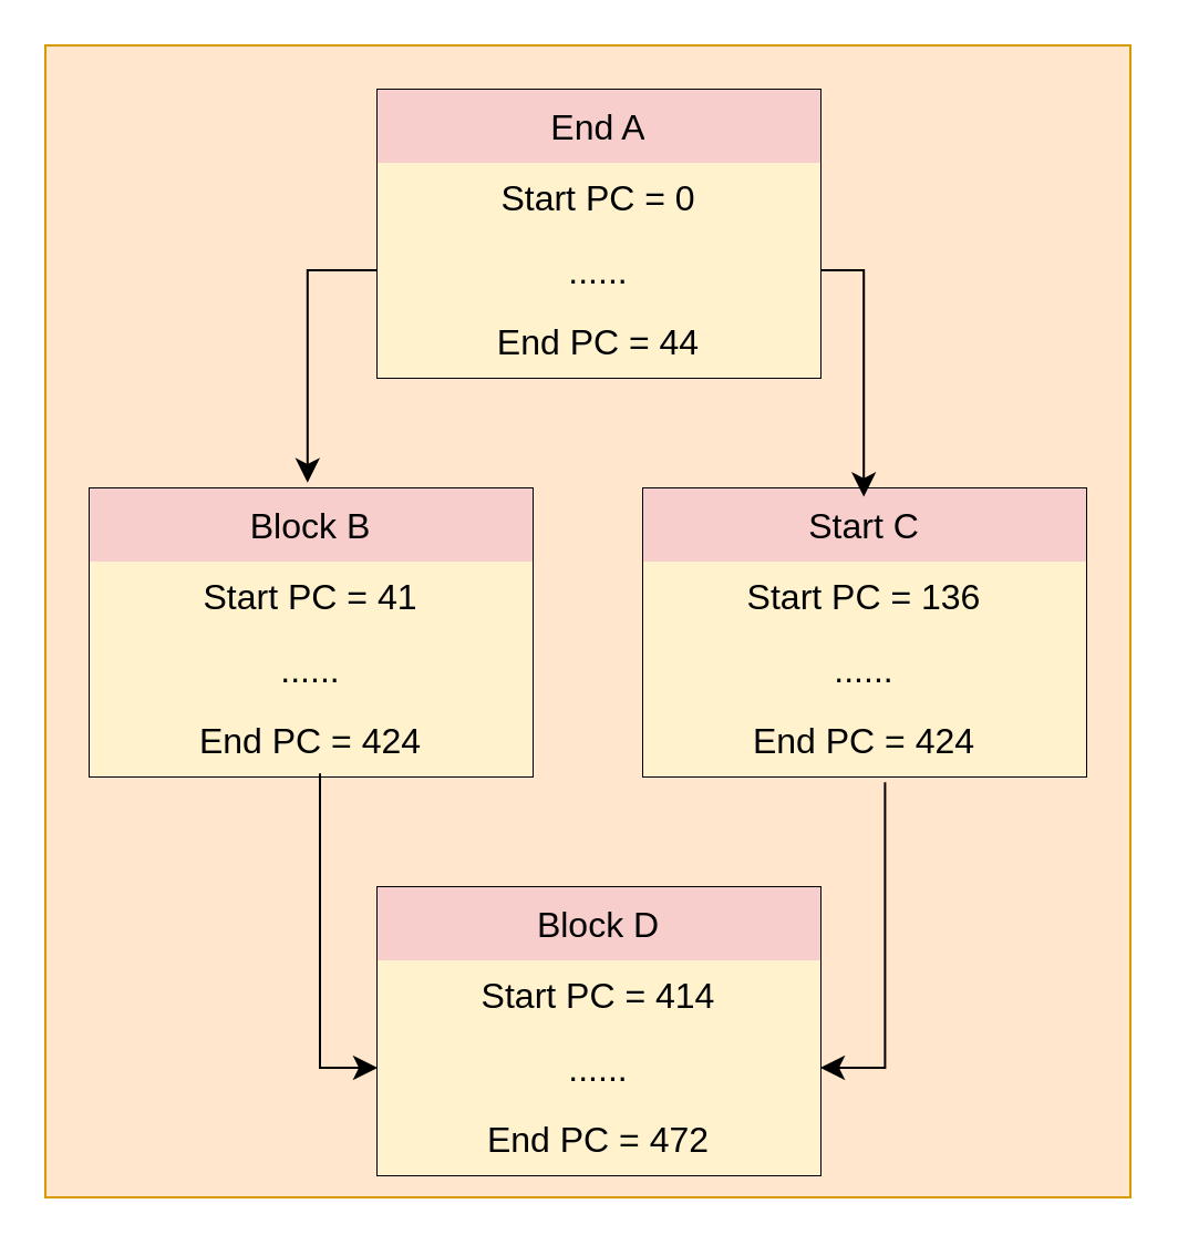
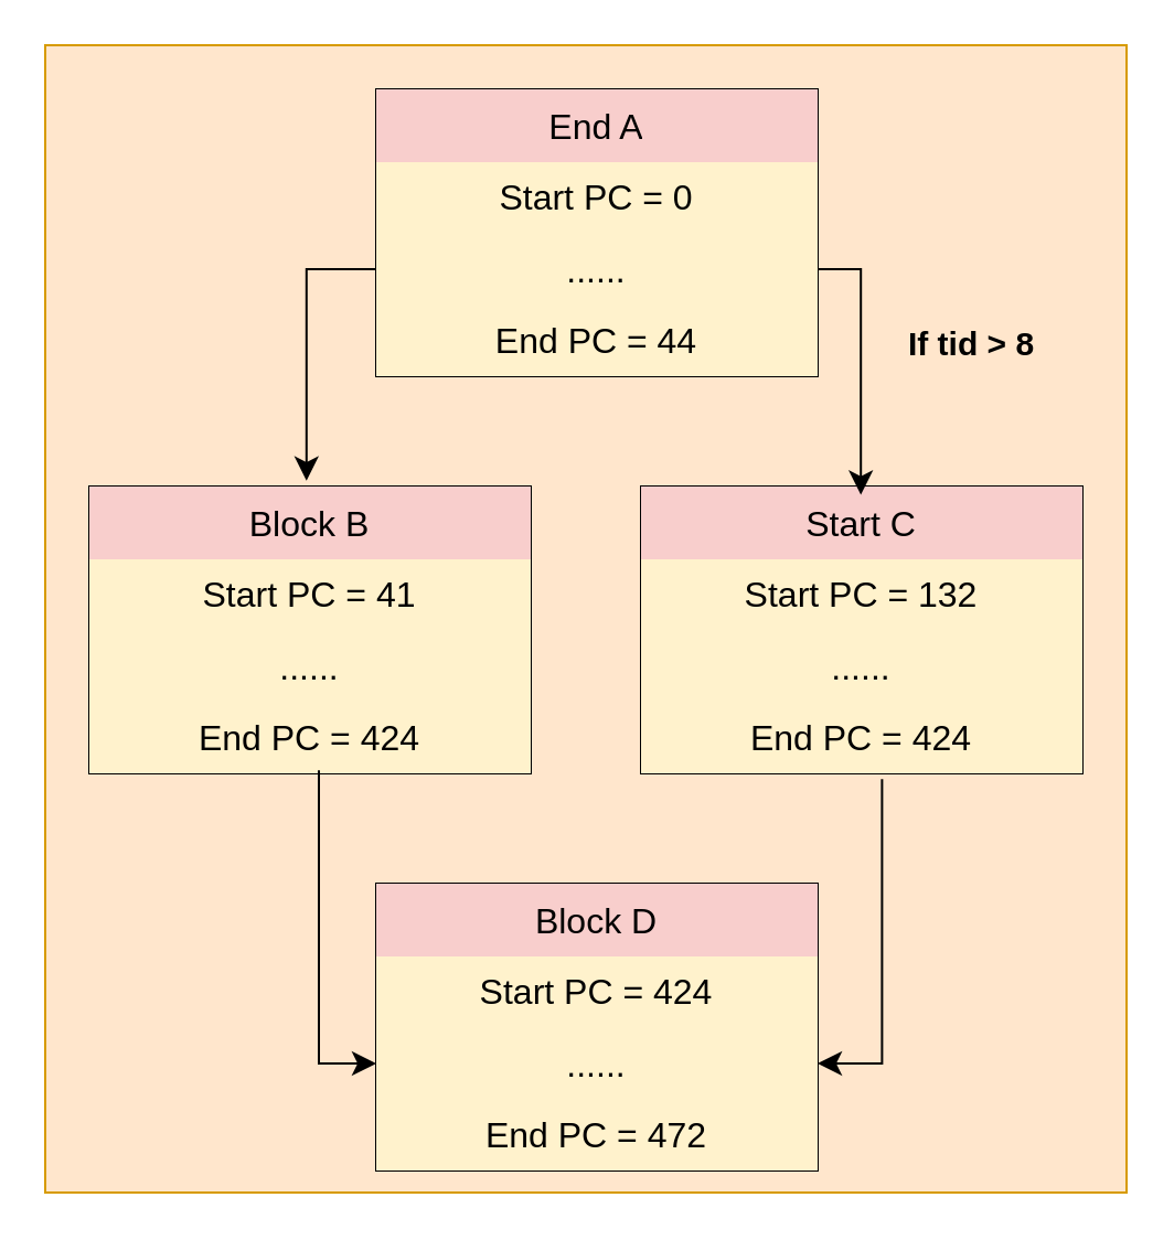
  <mxCell id="0" />
  <mxCell id="1" parent="0" />
  <mxCell id="2" value="" style="rounded=0;whiteSpace=wrap;html=1;fillColor=#ffe6cc;strokeColor=#d79b00;" vertex="1" parent="1"><mxGeometry x="20" y="20" width="490" height="520" as="geometry" /></mxCell>
  <mxCell id="3" value="" style="shape=table;startSize=0;container=1;collapsible=0;childLayout=tableLayout;fontSize=16;" vertex="1" parent="1"><mxGeometry x="170" y="40" width="200" height="130" as="geometry" /></mxCell>
  <mxCell id="4" style="shape=tableRow;horizontal=0;startSize=0;swimlaneHead=0;swimlaneBody=0;strokeColor=inherit;top=0;left=0;bottom=0;right=0;collapsible=0;dropTarget=0;fillColor=none;points=[[0,0.5],[1,0.5]];portConstraint=eastwest;fontSize=16;" vertex="1" parent="3"><mxGeometry width="200" height="33" as="geometry" /></mxCell>
  <mxCell id="5" value="End A" style="shape=partialRectangle;html=1;whiteSpace=wrap;connectable=0;strokeColor=#b85450;overflow=hidden;fillColor=#f8cecc;top=0;left=0;bottom=0;right=0;pointerEvents=1;fontSize=16;" vertex="1" parent="4"><mxGeometry width="200" height="33" as="geometry"><mxRectangle width="200" height="33" as="alternateBounds" /></mxGeometry></mxCell>
  <mxCell id="6" value="" style="shape=tableRow;horizontal=0;startSize=0;swimlaneHead=0;swimlaneBody=0;strokeColor=inherit;top=0;left=0;bottom=0;right=0;collapsible=0;dropTarget=0;fillColor=none;points=[[0,0.5],[1,0.5]];portConstraint=eastwest;fontSize=16;" vertex="1" parent="3"><mxGeometry y="33" width="200" height="32" as="geometry" /></mxCell>
  <mxCell id="7" value="Start PC = 0" style="shape=partialRectangle;html=1;whiteSpace=wrap;connectable=0;strokeColor=#d6b656;overflow=hidden;fillColor=#fff2cc;top=0;left=0;bottom=0;right=0;pointerEvents=1;fontSize=16;" vertex="1" parent="6"><mxGeometry width="200" height="32" as="geometry"><mxRectangle width="200" height="32" as="alternateBounds" /></mxGeometry></mxCell>
  <mxCell id="8" value="" style="shape=tableRow;horizontal=0;startSize=0;swimlaneHead=0;swimlaneBody=0;strokeColor=inherit;top=0;left=0;bottom=0;right=0;collapsible=0;dropTarget=0;fillColor=none;points=[[0,0.5],[1,0.5]];portConstraint=eastwest;fontSize=16;" vertex="1" parent="3"><mxGeometry y="65" width="200" height="33" as="geometry" /></mxCell>
  <mxCell id="9" value="......" style="shape=partialRectangle;html=1;whiteSpace=wrap;connectable=0;strokeColor=#d6b656;overflow=hidden;fillColor=#fff2cc;top=0;left=0;bottom=0;right=0;pointerEvents=1;fontSize=16;" vertex="1" parent="8"><mxGeometry width="200" height="33" as="geometry"><mxRectangle width="200" height="33" as="alternateBounds" /></mxGeometry></mxCell>
  <mxCell id="10" style="shape=tableRow;horizontal=0;startSize=0;swimlaneHead=0;swimlaneBody=0;strokeColor=inherit;top=0;left=0;bottom=0;right=0;collapsible=0;dropTarget=0;fillColor=none;points=[[0,0.5],[1,0.5]];portConstraint=eastwest;fontSize=16;" vertex="1" parent="3"><mxGeometry y="98" width="200" height="32" as="geometry" /></mxCell>
  <mxCell id="11" value="End&amp;nbsp;PC = 44" style="shape=partialRectangle;html=1;whiteSpace=wrap;connectable=0;strokeColor=#d6b656;overflow=hidden;fillColor=#fff2cc;top=0;left=0;bottom=0;right=0;pointerEvents=1;fontSize=16;" vertex="1" parent="10"><mxGeometry width="200" height="32" as="geometry"><mxRectangle width="200" height="32" as="alternateBounds" /></mxGeometry></mxCell>
  <mxCell id="12" value="" style="shape=table;startSize=0;container=1;collapsible=0;childLayout=tableLayout;fontSize=16;" vertex="1" parent="1"><mxGeometry x="40" y="220" width="200" height="130" as="geometry" /></mxCell>
  <mxCell id="13" style="shape=tableRow;horizontal=0;startSize=0;swimlaneHead=0;swimlaneBody=0;strokeColor=inherit;top=0;left=0;bottom=0;right=0;collapsible=0;dropTarget=0;fillColor=none;points=[[0,0.5],[1,0.5]];portConstraint=eastwest;fontSize=16;" vertex="1" parent="12"><mxGeometry width="200" height="33" as="geometry" /></mxCell>
  <mxCell id="14" value="Block B" style="shape=partialRectangle;html=1;whiteSpace=wrap;connectable=0;strokeColor=#b85450;overflow=hidden;fillColor=#f8cecc;top=0;left=0;bottom=0;right=0;pointerEvents=1;fontSize=16;" vertex="1" parent="13"><mxGeometry width="200" height="33" as="geometry"><mxRectangle width="200" height="33" as="alternateBounds" /></mxGeometry></mxCell>
  <mxCell id="15" value="" style="shape=tableRow;horizontal=0;startSize=0;swimlaneHead=0;swimlaneBody=0;strokeColor=inherit;top=0;left=0;bottom=0;right=0;collapsible=0;dropTarget=0;fillColor=none;points=[[0,0.5],[1,0.5]];portConstraint=eastwest;fontSize=16;" vertex="1" parent="12"><mxGeometry y="33" width="200" height="32" as="geometry" /></mxCell>
  <mxCell id="16" value="Start&amp;nbsp;PC = 41" style="shape=partialRectangle;html=1;whiteSpace=wrap;connectable=0;strokeColor=#d6b656;overflow=hidden;fillColor=#fff2cc;top=0;left=0;bottom=0;right=0;pointerEvents=1;fontSize=16;" vertex="1" parent="15"><mxGeometry width="200" height="32" as="geometry"><mxRectangle width="200" height="32" as="alternateBounds" /></mxGeometry></mxCell>
  <mxCell id="17" value="" style="shape=tableRow;horizontal=0;startSize=0;swimlaneHead=0;swimlaneBody=0;strokeColor=inherit;top=0;left=0;bottom=0;right=0;collapsible=0;dropTarget=0;fillColor=none;points=[[0,0.5],[1,0.5]];portConstraint=eastwest;fontSize=16;" vertex="1" parent="12"><mxGeometry y="65" width="200" height="33" as="geometry" /></mxCell>
  <mxCell id="18" value="......" style="shape=partialRectangle;html=1;whiteSpace=wrap;connectable=0;strokeColor=#d6b656;overflow=hidden;fillColor=#fff2cc;top=0;left=0;bottom=0;right=0;pointerEvents=1;fontSize=16;" vertex="1" parent="17"><mxGeometry width="200" height="33" as="geometry"><mxRectangle width="200" height="33" as="alternateBounds" /></mxGeometry></mxCell>
  <mxCell id="19" style="shape=tableRow;horizontal=0;startSize=0;swimlaneHead=0;swimlaneBody=0;strokeColor=inherit;top=0;left=0;bottom=0;right=0;collapsible=0;dropTarget=0;fillColor=none;points=[[0,0.5],[1,0.5]];portConstraint=eastwest;fontSize=16;" vertex="1" parent="12"><mxGeometry y="98" width="200" height="32" as="geometry" /></mxCell>
  <mxCell id="20" value="End&amp;nbsp;PC = 424" style="shape=partialRectangle;html=1;whiteSpace=wrap;connectable=0;strokeColor=#d6b656;overflow=hidden;fillColor=#fff2cc;top=0;left=0;bottom=0;right=0;pointerEvents=1;fontSize=16;" vertex="1" parent="19"><mxGeometry width="200" height="32" as="geometry"><mxRectangle width="200" height="32" as="alternateBounds" /></mxGeometry></mxCell>
  <mxCell id="21" value="" style="shape=table;startSize=0;container=1;collapsible=0;childLayout=tableLayout;fontSize=16;" vertex="1" parent="1"><mxGeometry x="290" y="220" width="200" height="130" as="geometry" /></mxCell>
  <mxCell id="22" style="shape=tableRow;horizontal=0;startSize=0;swimlaneHead=0;swimlaneBody=0;strokeColor=inherit;top=0;left=0;bottom=0;right=0;collapsible=0;dropTarget=0;fillColor=none;points=[[0,0.5],[1,0.5]];portConstraint=eastwest;fontSize=16;" vertex="1" parent="21"><mxGeometry width="200" height="33" as="geometry" /></mxCell>
  <mxCell id="23" value="Start C" style="shape=partialRectangle;html=1;whiteSpace=wrap;connectable=0;strokeColor=#b85450;overflow=hidden;fillColor=#f8cecc;top=0;left=0;bottom=0;right=0;pointerEvents=1;fontSize=16;" vertex="1" parent="22"><mxGeometry width="200" height="33" as="geometry"><mxRectangle width="200" height="33" as="alternateBounds" /></mxGeometry></mxCell>
  <mxCell id="24" value="" style="shape=tableRow;horizontal=0;startSize=0;swimlaneHead=0;swimlaneBody=0;strokeColor=inherit;top=0;left=0;bottom=0;right=0;collapsible=0;dropTarget=0;fillColor=none;points=[[0,0.5],[1,0.5]];portConstraint=eastwest;fontSize=16;" vertex="1" parent="21"><mxGeometry y="33" width="200" height="32" as="geometry" /></mxCell>
- <mxCell id="25" value="Start&amp;nbsp;PC = 136" style="shape=partialRectangle;html=1;whiteSpace=wrap;connectable=0;strokeColor=#d6b656;overflow=hidden;fillColor=#fff2cc;top=0;left=0;bottom=0;right=0;pointerEvents=1;fontSize=16;" vertex="1" parent="24"><mxGeometry width="200" height="32" as="geometry"><mxRectangle width="200" height="32" as="alternateBounds" /></mxGeometry></mxCell>
+ <mxCell id="25" value="Start&amp;nbsp;PC = 132" style="shape=partialRectangle;html=1;whiteSpace=wrap;connectable=0;strokeColor=#d6b656;overflow=hidden;fillColor=#fff2cc;top=0;left=0;bottom=0;right=0;pointerEvents=1;fontSize=16;" vertex="1" parent="24"><mxGeometry width="200" height="32" as="geometry"><mxRectangle width="200" height="32" as="alternateBounds" /></mxGeometry></mxCell>
  <mxCell id="26" value="" style="shape=tableRow;horizontal=0;startSize=0;swimlaneHead=0;swimlaneBody=0;strokeColor=inherit;top=0;left=0;bottom=0;right=0;collapsible=0;dropTarget=0;fillColor=none;points=[[0,0.5],[1,0.5]];portConstraint=eastwest;fontSize=16;" vertex="1" parent="21"><mxGeometry y="65" width="200" height="33" as="geometry" /></mxCell>
  <mxCell id="27" value="......" style="shape=partialRectangle;html=1;whiteSpace=wrap;connectable=0;strokeColor=#d6b656;overflow=hidden;fillColor=#fff2cc;top=0;left=0;bottom=0;right=0;pointerEvents=1;fontSize=16;" vertex="1" parent="26"><mxGeometry width="200" height="33" as="geometry"><mxRectangle width="200" height="33" as="alternateBounds" /></mxGeometry></mxCell>
  <mxCell id="28" style="shape=tableRow;horizontal=0;startSize=0;swimlaneHead=0;swimlaneBody=0;strokeColor=inherit;top=0;left=0;bottom=0;right=0;collapsible=0;dropTarget=0;fillColor=none;points=[[0,0.5],[1,0.5]];portConstraint=eastwest;fontSize=16;" vertex="1" parent="21"><mxGeometry y="98" width="200" height="32" as="geometry" /></mxCell>
  <mxCell id="29" value="End&amp;nbsp;PC = 424" style="shape=partialRectangle;html=1;whiteSpace=wrap;connectable=0;strokeColor=#d6b656;overflow=hidden;fillColor=#fff2cc;top=0;left=0;bottom=0;right=0;pointerEvents=1;fontSize=16;" vertex="1" parent="28"><mxGeometry width="200" height="32" as="geometry"><mxRectangle width="200" height="32" as="alternateBounds" /></mxGeometry></mxCell>
  <mxCell id="30" value="" style="shape=table;startSize=0;container=1;collapsible=0;childLayout=tableLayout;fontSize=16;" vertex="1" parent="1"><mxGeometry x="170" y="400" width="200" height="130" as="geometry" /></mxCell>
  <mxCell id="31" style="shape=tableRow;horizontal=0;startSize=0;swimlaneHead=0;swimlaneBody=0;strokeColor=inherit;top=0;left=0;bottom=0;right=0;collapsible=0;dropTarget=0;fillColor=none;points=[[0,0.5],[1,0.5]];portConstraint=eastwest;fontSize=16;" vertex="1" parent="30"><mxGeometry width="200" height="33" as="geometry" /></mxCell>
  <mxCell id="32" value="Block D" style="shape=partialRectangle;html=1;whiteSpace=wrap;connectable=0;strokeColor=#b85450;overflow=hidden;fillColor=#f8cecc;top=0;left=0;bottom=0;right=0;pointerEvents=1;fontSize=16;" vertex="1" parent="31"><mxGeometry width="200" height="33" as="geometry"><mxRectangle width="200" height="33" as="alternateBounds" /></mxGeometry></mxCell>
  <mxCell id="33" value="" style="shape=tableRow;horizontal=0;startSize=0;swimlaneHead=0;swimlaneBody=0;strokeColor=inherit;top=0;left=0;bottom=0;right=0;collapsible=0;dropTarget=0;fillColor=none;points=[[0,0.5],[1,0.5]];portConstraint=eastwest;fontSize=16;" vertex="1" parent="30"><mxGeometry y="33" width="200" height="32" as="geometry" /></mxCell>
- <mxCell id="34" value="Start&amp;nbsp;PC = 414" style="shape=partialRectangle;html=1;whiteSpace=wrap;connectable=0;strokeColor=#d6b656;overflow=hidden;fillColor=#fff2cc;top=0;left=0;bottom=0;right=0;pointerEvents=1;fontSize=16;" vertex="1" parent="33"><mxGeometry width="200" height="32" as="geometry"><mxRectangle width="200" height="32" as="alternateBounds" /></mxGeometry></mxCell>
+ <mxCell id="34" value="Start&amp;nbsp;PC = 424" style="shape=partialRectangle;html=1;whiteSpace=wrap;connectable=0;strokeColor=#d6b656;overflow=hidden;fillColor=#fff2cc;top=0;left=0;bottom=0;right=0;pointerEvents=1;fontSize=16;" vertex="1" parent="33"><mxGeometry width="200" height="32" as="geometry"><mxRectangle width="200" height="32" as="alternateBounds" /></mxGeometry></mxCell>
  <mxCell id="35" value="" style="shape=tableRow;horizontal=0;startSize=0;swimlaneHead=0;swimlaneBody=0;strokeColor=inherit;top=0;left=0;bottom=0;right=0;collapsible=0;dropTarget=0;fillColor=none;points=[[0,0.5],[1,0.5]];portConstraint=eastwest;fontSize=16;" vertex="1" parent="30"><mxGeometry y="65" width="200" height="33" as="geometry" /></mxCell>
  <mxCell id="36" value="......" style="shape=partialRectangle;html=1;whiteSpace=wrap;connectable=0;strokeColor=#d6b656;overflow=hidden;fillColor=#fff2cc;top=0;left=0;bottom=0;right=0;pointerEvents=1;fontSize=16;" vertex="1" parent="35"><mxGeometry width="200" height="33" as="geometry"><mxRectangle width="200" height="33" as="alternateBounds" /></mxGeometry></mxCell>
  <mxCell id="37" style="shape=tableRow;horizontal=0;startSize=0;swimlaneHead=0;swimlaneBody=0;strokeColor=inherit;top=0;left=0;bottom=0;right=0;collapsible=0;dropTarget=0;fillColor=none;points=[[0,0.5],[1,0.5]];portConstraint=eastwest;fontSize=16;" vertex="1" parent="30"><mxGeometry y="98" width="200" height="32" as="geometry" /></mxCell>
  <mxCell id="38" value="End PC = 472" style="shape=partialRectangle;html=1;whiteSpace=wrap;connectable=0;strokeColor=#d6b656;overflow=hidden;fillColor=#fff2cc;top=0;left=0;bottom=0;right=0;pointerEvents=1;fontSize=16;" vertex="1" parent="37"><mxGeometry width="200" height="32" as="geometry"><mxRectangle width="200" height="32" as="alternateBounds" /></mxGeometry></mxCell>
  <mxCell id="39" value="" style="edgeStyle=segmentEdgeStyle;endArrow=classic;html=1;curved=0;rounded=0;endSize=8;startSize=8;exitX=0;exitY=0.5;exitDx=0;exitDy=0;entryX=0.492;entryY=-0.079;entryDx=0;entryDy=0;entryPerimeter=0;" edge="1" parent="1" source="8" target="13"><mxGeometry width="50" height="50" relative="1" as="geometry"><mxPoint x="230" y="220" as="sourcePoint" /><mxPoint x="280" y="170" as="targetPoint" /></mxGeometry></mxCell>
  <mxCell id="40" value="" style="edgeStyle=segmentEdgeStyle;endArrow=classic;html=1;curved=0;rounded=0;endSize=8;startSize=8;exitX=1;exitY=0.5;exitDx=0;exitDy=0;entryX=0.498;entryY=0.115;entryDx=0;entryDy=0;entryPerimeter=0;" edge="1" parent="1" source="8" target="22"><mxGeometry width="50" height="50" relative="1" as="geometry"><mxPoint x="180" y="132" as="sourcePoint" /><mxPoint x="148" y="227" as="targetPoint" /></mxGeometry></mxCell>
  <mxCell id="41" value="" style="edgeStyle=segmentEdgeStyle;endArrow=classic;html=1;curved=0;rounded=0;endSize=8;startSize=8;exitX=0.52;exitY=0.956;exitDx=0;exitDy=0;entryX=0;entryY=0.5;entryDx=0;entryDy=0;exitPerimeter=0;" edge="1" parent="1" source="19" target="35"><mxGeometry width="50" height="50" relative="1" as="geometry"><mxPoint x="180" y="132" as="sourcePoint" /><mxPoint x="148" y="227" as="targetPoint" /><Array as="points"><mxPoint x="144" y="482" /></Array></mxGeometry></mxCell>
  <mxCell id="42" value="" style="edgeStyle=segmentEdgeStyle;endArrow=classic;html=1;curved=0;rounded=0;endSize=8;startSize=8;exitX=0.546;exitY=1.081;exitDx=0;exitDy=0;entryX=1;entryY=0.5;entryDx=0;entryDy=0;exitPerimeter=0;" edge="1" parent="1" source="28" target="35"><mxGeometry width="50" height="50" relative="1" as="geometry"><mxPoint x="154" y="359" as="sourcePoint" /><mxPoint x="180" y="492" as="targetPoint" /><Array as="points"><mxPoint x="399" y="482" /></Array></mxGeometry></mxCell>
+ <mxCell id="43" value="If tid &amp;gt; 8" style="text;html=1;align=center;verticalAlign=middle;whiteSpace=wrap;rounded=0;fontStyle=1;fontSize=15;" vertex="1" parent="1"><mxGeometry x="410" y="140" width="60" height="30" as="geometry" /></mxCell>
